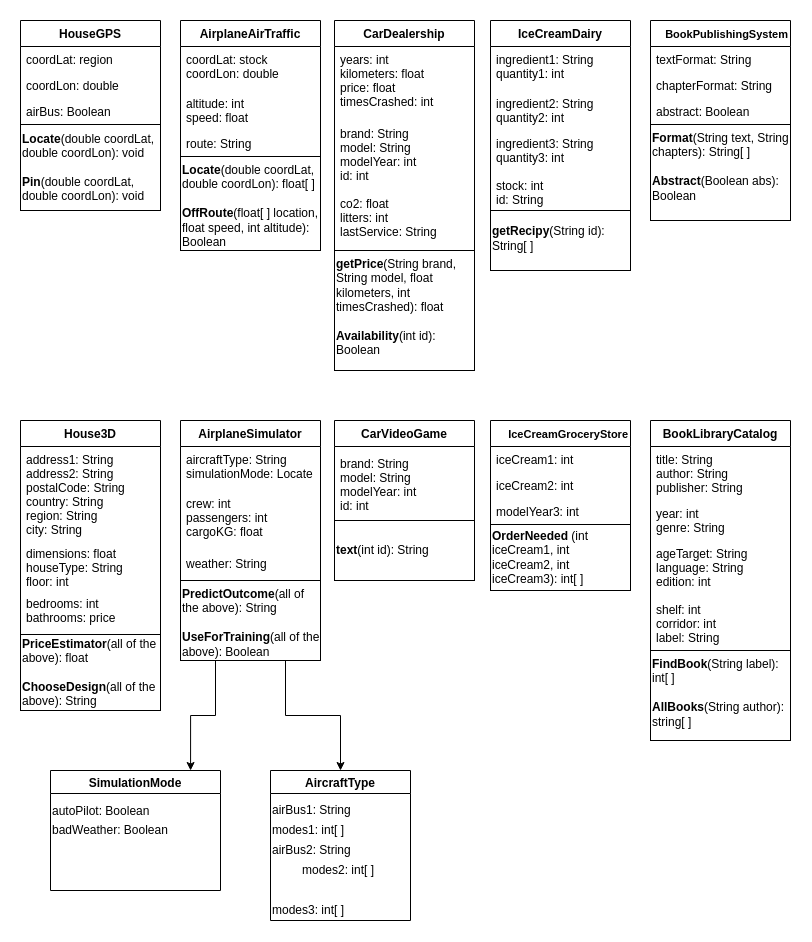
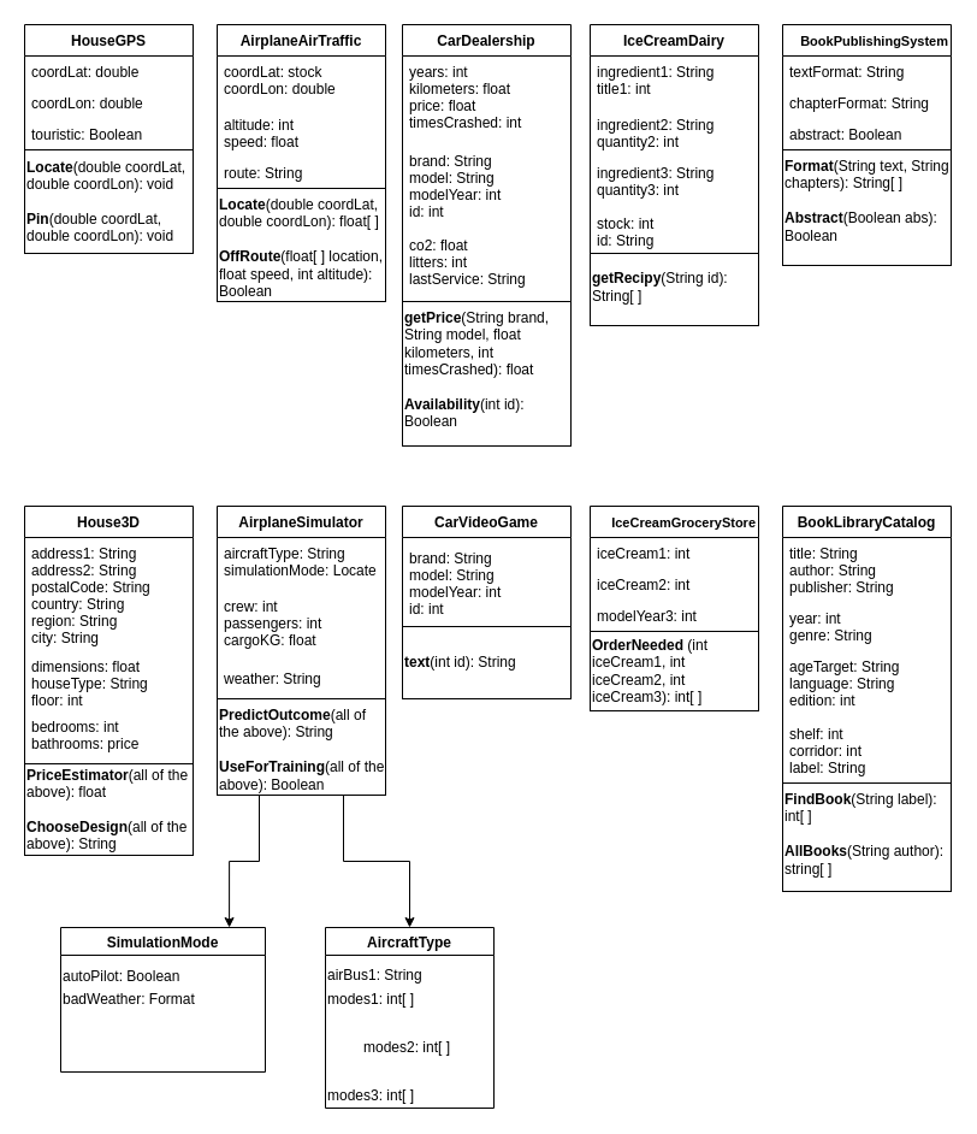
  <mxCell id="0" />
  <mxCell id="1" parent="0" />
  <mxCell id="2" value="HouseGPS" style="swimlane;fontStyle=1;childLayout=stackLayout;horizontal=1;startSize=26;fillColor=none;horizontalStack=0;resizeParent=1;resizeParentMax=0;resizeLast=0;collapsible=1;marginBottom=0;align=center;" vertex="1" parent="1"><mxGeometry x="20" y="20" width="140" height="104" as="geometry" /></mxCell>
- <mxCell id="3" value="coordLat: region" style="text;strokeColor=none;fillColor=none;align=left;verticalAlign=top;spacingLeft=4;spacingRight=4;overflow=hidden;rotatable=0;points=[[0,0.5],[1,0.5]];portConstraint=eastwest;" vertex="1" parent="2"><mxGeometry y="26" width="140" height="26" as="geometry" /></mxCell>
+ <mxCell id="3" value="coordLat: double" style="text;strokeColor=none;fillColor=none;align=left;verticalAlign=top;spacingLeft=4;spacingRight=4;overflow=hidden;rotatable=0;points=[[0,0.5],[1,0.5]];portConstraint=eastwest;" vertex="1" parent="2"><mxGeometry y="26" width="140" height="26" as="geometry" /></mxCell>
  <mxCell id="4" value="coordLon: double" style="text;strokeColor=none;fillColor=none;align=left;verticalAlign=top;spacingLeft=4;spacingRight=4;overflow=hidden;rotatable=0;points=[[0,0.5],[1,0.5]];portConstraint=eastwest;" vertex="1" parent="2"><mxGeometry y="52" width="140" height="26" as="geometry" /></mxCell>
- <mxCell id="5" value="airBus: Boolean" style="text;strokeColor=none;fillColor=none;align=left;verticalAlign=top;spacingLeft=4;spacingRight=4;overflow=hidden;rotatable=0;points=[[0,0.5],[1,0.5]];portConstraint=eastwest;" vertex="1" parent="2"><mxGeometry y="78" width="140" height="26" as="geometry" /></mxCell>
+ <mxCell id="5" value="touristic: Boolean" style="text;strokeColor=none;fillColor=none;align=left;verticalAlign=top;spacingLeft=4;spacingRight=4;overflow=hidden;rotatable=0;points=[[0,0.5],[1,0.5]];portConstraint=eastwest;" vertex="1" parent="2"><mxGeometry y="78" width="140" height="26" as="geometry" /></mxCell>
  <mxCell id="6" value="AirplaneAirTraffic" style="swimlane;fontStyle=1;childLayout=stackLayout;horizontal=1;startSize=26;fillColor=none;horizontalStack=0;resizeParent=1;resizeParentMax=0;resizeLast=0;collapsible=1;marginBottom=0;align=center;" vertex="1" parent="1"><mxGeometry x="180" y="20" width="140" height="136" as="geometry" /></mxCell>
  <mxCell id="7" value="coordLat: stock&#10;coordLon: double" style="text;strokeColor=none;fillColor=none;align=left;verticalAlign=top;spacingLeft=4;spacingRight=4;overflow=hidden;rotatable=0;points=[[0,0.5],[1,0.5]];portConstraint=eastwest;" vertex="1" parent="6"><mxGeometry y="26" width="140" height="44" as="geometry" /></mxCell>
  <mxCell id="8" value="altitude: int&#10;speed: float&#10;" style="text;strokeColor=none;fillColor=none;align=left;verticalAlign=top;spacingLeft=4;spacingRight=4;overflow=hidden;rotatable=0;points=[[0,0.5],[1,0.5]];portConstraint=eastwest;" vertex="1" parent="6"><mxGeometry y="70" width="140" height="40" as="geometry" /></mxCell>
  <mxCell id="9" value="route: String" style="text;strokeColor=none;fillColor=none;align=left;verticalAlign=top;spacingLeft=4;spacingRight=4;overflow=hidden;rotatable=0;points=[[0,0.5],[1,0.5]];portConstraint=eastwest;" vertex="1" parent="6"><mxGeometry y="110" width="140" height="26" as="geometry" /></mxCell>
  <mxCell id="10" value="CarDealership" style="swimlane;fontStyle=1;childLayout=stackLayout;horizontal=1;startSize=26;fillColor=none;horizontalStack=0;resizeParent=1;resizeParentMax=0;resizeLast=0;collapsible=1;marginBottom=0;align=center;" vertex="1" parent="1"><mxGeometry x="334" y="20" width="140" height="230" as="geometry" /></mxCell>
  <mxCell id="11" value="years: int&#10;kilometers: float&#10;price: float&#10;timesCrashed: int&#10;&#10;" style="text;strokeColor=none;fillColor=none;align=left;verticalAlign=top;spacingLeft=4;spacingRight=4;overflow=hidden;rotatable=0;points=[[0,0.5],[1,0.5]];portConstraint=eastwest;" vertex="1" parent="10"><mxGeometry y="26" width="140" height="74" as="geometry" /></mxCell>
  <mxCell id="12" value="brand: String&#10;model: String&#10;modelYear: int&#10;id: int&#10;" style="text;strokeColor=none;fillColor=none;align=left;verticalAlign=top;spacingLeft=4;spacingRight=4;overflow=hidden;rotatable=0;points=[[0,0.5],[1,0.5]];portConstraint=eastwest;" vertex="1" parent="10"><mxGeometry y="100" width="140" height="70" as="geometry" /></mxCell>
  <mxCell id="13" value="co2: float&#10;litters: int&#10;lastService: String&#10;" style="text;strokeColor=none;fillColor=none;align=left;verticalAlign=top;spacingLeft=4;spacingRight=4;overflow=hidden;rotatable=0;points=[[0,0.5],[1,0.5]];portConstraint=eastwest;" vertex="1" parent="10"><mxGeometry y="170" width="140" height="60" as="geometry" /></mxCell>
  <mxCell id="14" value="IceCreamDairy" style="swimlane;fontStyle=1;childLayout=stackLayout;horizontal=1;startSize=26;fillColor=none;horizontalStack=0;resizeParent=1;resizeParentMax=0;resizeLast=0;collapsible=1;marginBottom=0;align=center;fontSize=12;" vertex="1" parent="1"><mxGeometry x="490" y="20" width="140" height="190" as="geometry" /></mxCell>
- <mxCell id="15" value="ingredient1: String&#10;quantity1: int&#10;" style="text;strokeColor=none;fillColor=none;align=left;verticalAlign=top;spacingLeft=4;spacingRight=4;overflow=hidden;rotatable=0;points=[[0,0.5],[1,0.5]];portConstraint=eastwest;" vertex="1" parent="14"><mxGeometry y="26" width="140" height="44" as="geometry" /></mxCell>
+ <mxCell id="15" value="ingredient1: String&#10;title1: int&#10;" style="text;strokeColor=none;fillColor=none;align=left;verticalAlign=top;spacingLeft=4;spacingRight=4;overflow=hidden;rotatable=0;points=[[0,0.5],[1,0.5]];portConstraint=eastwest;" vertex="1" parent="14"><mxGeometry y="26" width="140" height="44" as="geometry" /></mxCell>
  <mxCell id="16" value="ingredient2: String&#10;quantity2: int" style="text;strokeColor=none;fillColor=none;align=left;verticalAlign=top;spacingLeft=4;spacingRight=4;overflow=hidden;rotatable=0;points=[[0,0.5],[1,0.5]];portConstraint=eastwest;" vertex="1" parent="14"><mxGeometry y="70" width="140" height="40" as="geometry" /></mxCell>
  <mxCell id="17" value="ingredient3: String&#10;quantity3: int&#10;&#10;stock: int&#10;id: String&#10;" style="text;strokeColor=none;fillColor=none;align=left;verticalAlign=top;spacingLeft=4;spacingRight=4;overflow=hidden;rotatable=0;points=[[0,0.5],[1,0.5]];portConstraint=eastwest;" vertex="1" parent="14"><mxGeometry y="110" width="140" height="80" as="geometry" /></mxCell>
  <mxCell id="18" value="BookPublishingSystem" style="swimlane;fontStyle=1;childLayout=stackLayout;horizontal=1;startSize=26;fillColor=none;horizontalStack=0;resizeParent=1;resizeParentMax=0;resizeLast=0;collapsible=1;marginBottom=0;align=right;fontSize=11;" vertex="1" parent="1"><mxGeometry x="650" y="20" width="140" height="104" as="geometry" /></mxCell>
  <mxCell id="19" value="textFormat: String" style="text;strokeColor=none;fillColor=none;align=left;verticalAlign=top;spacingLeft=4;spacingRight=4;overflow=hidden;rotatable=0;points=[[0,0.5],[1,0.5]];portConstraint=eastwest;" vertex="1" parent="18"><mxGeometry y="26" width="140" height="26" as="geometry" /></mxCell>
  <mxCell id="20" value="chapterFormat: String" style="text;strokeColor=none;fillColor=none;align=left;verticalAlign=top;spacingLeft=4;spacingRight=4;overflow=hidden;rotatable=0;points=[[0,0.5],[1,0.5]];portConstraint=eastwest;" vertex="1" parent="18"><mxGeometry y="52" width="140" height="26" as="geometry" /></mxCell>
  <mxCell id="21" value="abstract: Boolean" style="text;strokeColor=none;fillColor=none;align=left;verticalAlign=top;spacingLeft=4;spacingRight=4;overflow=hidden;rotatable=0;points=[[0,0.5],[1,0.5]];portConstraint=eastwest;" vertex="1" parent="18"><mxGeometry y="78" width="140" height="26" as="geometry" /></mxCell>
  <mxCell id="22" value="&lt;div align=&quot;left&quot;&gt;&lt;b&gt;Locate&lt;/b&gt;(double coordLat, double coordLon): void&lt;/div&gt;&lt;div align=&quot;left&quot;&gt;&lt;br&gt;&lt;/div&gt;&lt;div align=&quot;left&quot;&gt;&lt;b&gt;Pin&lt;/b&gt;(double coordLat, double coordLon): void&lt;br&gt;&lt;/div&gt;" style="rounded=0;whiteSpace=wrap;html=1;align=left;" vertex="1" parent="1"><mxGeometry x="20" y="124" width="140" height="86" as="geometry" /></mxCell>
  <mxCell id="23" value="" style="rounded=0;whiteSpace=wrap;html=1;align=left;" vertex="1" parent="1"><mxGeometry x="180" y="156" width="140" height="94" as="geometry" /></mxCell>
  <mxCell id="24" value="" style="rounded=0;whiteSpace=wrap;html=1;align=left;" vertex="1" parent="1"><mxGeometry x="334" y="250" width="140" height="120" as="geometry" /></mxCell>
  <mxCell id="25" value="" style="rounded=0;whiteSpace=wrap;html=1;align=left;" vertex="1" parent="1"><mxGeometry x="490" y="210" width="140" height="60" as="geometry" /></mxCell>
  <mxCell id="26" value="" style="rounded=0;whiteSpace=wrap;html=1;align=left;" vertex="1" parent="1"><mxGeometry x="650" y="124" width="140" height="96" as="geometry" /></mxCell>
  <mxCell id="27" value="&lt;div&gt;&lt;b&gt;PriceEstimator&lt;/b&gt;(all of the above): float&lt;/div&gt;&lt;div&gt;&lt;br&gt;&lt;/div&gt;&lt;b&gt;ChooseDesign&lt;/b&gt;(all of the above): String" style="rounded=0;whiteSpace=wrap;html=1;align=left;" vertex="1" parent="1"><mxGeometry x="20" y="634" width="140" height="76" as="geometry" /></mxCell>
  <mxCell id="28" value="" style="rounded=0;whiteSpace=wrap;html=1;align=left;" vertex="1" parent="1"><mxGeometry x="180" y="580" width="140" height="80" as="geometry" /></mxCell>
  <mxCell id="29" value="" style="rounded=0;whiteSpace=wrap;html=1;align=left;" vertex="1" parent="1"><mxGeometry x="334" y="520" width="140" height="60" as="geometry" /></mxCell>
  <mxCell id="30" value="" style="rounded=0;whiteSpace=wrap;html=1;align=left;" vertex="1" parent="1"><mxGeometry x="490" y="524" width="140" height="66" as="geometry" /></mxCell>
  <mxCell id="31" value="" style="rounded=0;whiteSpace=wrap;html=1;align=left;" vertex="1" parent="1"><mxGeometry x="650" y="650" width="140" height="90" as="geometry" /></mxCell>
  <mxCell id="32" value="&lt;div&gt;&lt;b style=&quot;font-size: 12px&quot;&gt;Locate&lt;/b&gt;(double coordLat, double coordLon): float[ ]&lt;/div&gt;&lt;div&gt;&lt;br&gt;&lt;/div&gt;&lt;div&gt;&lt;b&gt;OffRoute&lt;/b&gt;(float[ ] location, float speed, int altitude): Boolean&lt;br&gt;&lt;/div&gt;" style="text;html=1;strokeColor=none;fillColor=none;align=left;verticalAlign=top;whiteSpace=wrap;rounded=0;fontSize=12;" vertex="1" parent="1"><mxGeometry x="180" y="156" width="140" height="94" as="geometry" /></mxCell>
  <mxCell id="33" style="edgeStyle=orthogonalEdgeStyle;rounded=0;orthogonalLoop=1;jettySize=auto;html=1;exitX=0.25;exitY=1;exitDx=0;exitDy=0;entryX=0.824;entryY=0;entryDx=0;entryDy=0;entryPerimeter=0;fontSize=12;" edge="1" parent="1" source="35" target="42"><mxGeometry relative="1" as="geometry" /></mxCell>
  <mxCell id="34" style="edgeStyle=orthogonalEdgeStyle;rounded=0;orthogonalLoop=1;jettySize=auto;html=1;exitX=0.75;exitY=1;exitDx=0;exitDy=0;entryX=0.5;entryY=0;entryDx=0;entryDy=0;fontSize=12;" edge="1" parent="1" source="35" target="63"><mxGeometry relative="1" as="geometry" /></mxCell>
  <mxCell id="35" value="&lt;div style=&quot;font-size: 12px&quot;&gt;&lt;b&gt;PredictOutcome&lt;/b&gt;(all of the above): String&lt;/div&gt;&lt;div style=&quot;font-size: 12px&quot;&gt;&lt;br style=&quot;font-size: 12px&quot;&gt;&lt;/div&gt;&lt;div style=&quot;font-size: 12px&quot;&gt;&lt;b&gt;UseForTraining&lt;/b&gt;(all of the above): Boolean&lt;br style=&quot;font-size: 12px&quot;&gt;&lt;/div&gt;" style="text;html=1;strokeColor=none;fillColor=none;align=left;verticalAlign=top;whiteSpace=wrap;rounded=0;fontSize=12;" vertex="1" parent="1"><mxGeometry x="180" y="580" width="140" height="80" as="geometry" /></mxCell>
  <mxCell id="36" value="&lt;div&gt;&lt;b&gt;getPrice&lt;/b&gt;(String brand, String model, float kilometers, int timesCrashed): float&lt;br&gt;&lt;/div&gt;&lt;div&gt;&lt;br&gt;&lt;/div&gt;&lt;div&gt;&lt;b&gt;Availability&lt;/b&gt;(int id): Boolean&lt;br&gt;&lt;/div&gt;" style="text;html=1;strokeColor=none;fillColor=none;align=left;verticalAlign=top;whiteSpace=wrap;rounded=0;fontSize=12;" vertex="1" parent="1"><mxGeometry x="334" y="250" width="140" height="110" as="geometry" /></mxCell>
  <mxCell id="37" value="&lt;b&gt;text&lt;/b&gt;(int id): String" style="text;html=1;strokeColor=none;fillColor=none;align=left;verticalAlign=middle;whiteSpace=wrap;rounded=0;fontSize=12;" vertex="1" parent="1"><mxGeometry x="334" y="522" width="140" height="56" as="geometry" /></mxCell>
  <mxCell id="38" value="&lt;div&gt;&lt;b&gt;Format&lt;/b&gt;(String text, String chapters): String[ ]&lt;/div&gt;&lt;div&gt;&lt;br&gt;&lt;/div&gt;&lt;div&gt;&lt;b&gt;Abstract&lt;/b&gt;(Boolean abs): Boolean &lt;br&gt;&lt;/div&gt;" style="text;html=1;strokeColor=none;fillColor=none;align=left;verticalAlign=top;whiteSpace=wrap;rounded=0;fontSize=12;" vertex="1" parent="1"><mxGeometry x="650" y="124" width="140" height="96" as="geometry" /></mxCell>
  <mxCell id="39" value="&lt;b&gt;getRecipy&lt;/b&gt;(String id): String[ ]" style="text;html=1;strokeColor=none;fillColor=none;align=left;verticalAlign=middle;whiteSpace=wrap;rounded=0;fontSize=12;" vertex="1" parent="1"><mxGeometry x="490" y="210" width="140" height="56" as="geometry" /></mxCell>
  <mxCell id="40" value="&lt;div style=&quot;font-size: 12px&quot; align=&quot;left&quot;&gt;&lt;b&gt;OrderNeeded&lt;/b&gt; (int iceCream1, int iceCream2, int iceCream3): int[ ]&lt;br&gt;&lt;/div&gt;" style="text;html=1;strokeColor=none;fillColor=none;align=left;verticalAlign=middle;whiteSpace=wrap;rounded=0;fontSize=12;" vertex="1" parent="1"><mxGeometry x="490" y="524" width="140" height="66" as="geometry" /></mxCell>
  <mxCell id="41" value="&lt;div&gt;&lt;b&gt;FindBook&lt;/b&gt;(String label): int[ ]&lt;/div&gt;&lt;div&gt;&lt;br&gt;&lt;/div&gt;&lt;div&gt;&lt;b&gt;AllBooks&lt;/b&gt;(String author):&lt;/div&gt;&lt;div&gt;string[ ]&lt;br&gt;&lt;/div&gt;" style="text;html=1;strokeColor=none;fillColor=none;align=left;verticalAlign=top;whiteSpace=wrap;rounded=0;fontSize=12;" vertex="1" parent="1"><mxGeometry x="650" y="650" width="140" height="90" as="geometry" /></mxCell>
  <mxCell id="42" value="SimulationMode" style="swimlane;fontSize=12;align=center;startSize=23;" vertex="1" parent="1"><mxGeometry x="50" y="770" width="170" height="120" as="geometry" /></mxCell>
  <mxCell id="43" value="&lt;div align=&quot;left&quot;&gt;autoPilot: Boolean&lt;/div&gt;" style="text;html=1;align=left;verticalAlign=bottom;resizable=0;points=[];autosize=1;fontSize=12;" vertex="1" parent="42"><mxGeometry y="30" width="120" height="20" as="geometry" /></mxCell>
- <mxCell id="44" value="badWeather: Boolean" style="text;html=1;align=left;verticalAlign=middle;resizable=0;points=[];autosize=1;fontSize=12;" vertex="1" parent="42"><mxGeometry y="50" width="130" height="20" as="geometry" /></mxCell>
+ <mxCell id="44" value="badWeather: Format" style="text;html=1;align=left;verticalAlign=middle;resizable=0;points=[];autosize=1;fontSize=12;" vertex="1" parent="42"><mxGeometry y="50" width="130" height="20" as="geometry" /></mxCell>
  <mxCell id="45" value="House3D" style="swimlane;fontStyle=1;childLayout=stackLayout;horizontal=1;startSize=26;fillColor=none;horizontalStack=0;resizeParent=1;resizeParentMax=0;resizeLast=0;collapsible=1;marginBottom=0;align=center;" vertex="1" parent="1"><mxGeometry x="20" y="420" width="140" height="214" as="geometry" /></mxCell>
  <mxCell id="46" value="address1: String&#10;address2: String&#10;postalCode: String&#10;country: String&#10;region: String&#10;city: String&#10;" style="text;strokeColor=none;fillColor=none;align=left;verticalAlign=top;spacingLeft=4;spacingRight=4;overflow=hidden;rotatable=0;points=[[0,0.5],[1,0.5]];portConstraint=eastwest;" vertex="1" parent="45"><mxGeometry y="26" width="140" height="94" as="geometry" /></mxCell>
  <mxCell id="47" value="dimensions: float&#10;houseType: String&#10;floor: int&#10;" style="text;strokeColor=none;fillColor=none;align=left;verticalAlign=top;spacingLeft=4;spacingRight=4;overflow=hidden;rotatable=0;points=[[0,0.5],[1,0.5]];portConstraint=eastwest;" vertex="1" parent="45"><mxGeometry y="120" width="140" height="50" as="geometry" /></mxCell>
  <mxCell id="48" value="bedrooms: int&#10;bathrooms: price&#10;" style="text;strokeColor=none;fillColor=none;align=left;verticalAlign=top;spacingLeft=4;spacingRight=4;overflow=hidden;rotatable=0;points=[[0,0.5],[1,0.5]];portConstraint=eastwest;" vertex="1" parent="45"><mxGeometry y="170" width="140" height="44" as="geometry" /></mxCell>
  <mxCell id="49" value="AirplaneSimulator" style="swimlane;fontStyle=1;childLayout=stackLayout;horizontal=1;startSize=26;fillColor=none;horizontalStack=0;resizeParent=1;resizeParentMax=0;resizeLast=0;collapsible=1;marginBottom=0;align=center;" vertex="1" parent="1"><mxGeometry x="180" y="420" width="140" height="160" as="geometry" /></mxCell>
  <mxCell id="50" value="aircraftType: String&#10;simulationMode: Locate" style="text;strokeColor=none;fillColor=none;align=left;verticalAlign=top;spacingLeft=4;spacingRight=4;overflow=hidden;rotatable=0;points=[[0,0.5],[1,0.5]];portConstraint=eastwest;" vertex="1" parent="49"><mxGeometry y="26" width="140" height="44" as="geometry" /></mxCell>
  <mxCell id="51" value="crew: int&#10;passengers: int&#10;cargoKG: float&#10;" style="text;strokeColor=none;fillColor=none;align=left;verticalAlign=top;spacingLeft=4;spacingRight=4;overflow=hidden;rotatable=0;points=[[0,0.5],[1,0.5]];portConstraint=eastwest;" vertex="1" parent="49"><mxGeometry y="70" width="140" height="60" as="geometry" /></mxCell>
  <mxCell id="52" value="weather: String" style="text;strokeColor=none;fillColor=none;align=left;verticalAlign=top;spacingLeft=4;spacingRight=4;overflow=hidden;rotatable=0;points=[[0,0.5],[1,0.5]];portConstraint=eastwest;" vertex="1" parent="49"><mxGeometry y="130" width="140" height="30" as="geometry" /></mxCell>
  <mxCell id="53" value="CarVideoGame" style="swimlane;fontStyle=1;childLayout=stackLayout;horizontal=1;startSize=26;fillColor=none;horizontalStack=0;resizeParent=1;resizeParentMax=0;resizeLast=0;collapsible=1;marginBottom=0;align=center;" vertex="1" parent="1"><mxGeometry x="334" y="420" width="140" height="100" as="geometry" /></mxCell>
  <mxCell id="54" value="IceCreamGroceryStore" style="swimlane;fontStyle=1;childLayout=stackLayout;horizontal=1;startSize=26;fillColor=none;horizontalStack=0;resizeParent=1;resizeParentMax=0;resizeLast=0;collapsible=1;marginBottom=0;align=right;fontSize=11;" vertex="1" parent="1"><mxGeometry x="490" y="420" width="140" height="104" as="geometry" /></mxCell>
  <mxCell id="55" value="iceCream1: int" style="text;strokeColor=none;fillColor=none;align=left;verticalAlign=top;spacingLeft=4;spacingRight=4;overflow=hidden;rotatable=0;points=[[0,0.5],[1,0.5]];portConstraint=eastwest;" vertex="1" parent="54"><mxGeometry y="26" width="140" height="26" as="geometry" /></mxCell>
  <mxCell id="56" value="iceCream2: int" style="text;strokeColor=none;fillColor=none;align=left;verticalAlign=top;spacingLeft=4;spacingRight=4;overflow=hidden;rotatable=0;points=[[0,0.5],[1,0.5]];portConstraint=eastwest;" vertex="1" parent="54"><mxGeometry y="52" width="140" height="26" as="geometry" /></mxCell>
  <mxCell id="57" value="modelYear3: int" style="text;strokeColor=none;fillColor=none;align=left;verticalAlign=top;spacingLeft=4;spacingRight=4;overflow=hidden;rotatable=0;points=[[0,0.5],[1,0.5]];portConstraint=eastwest;" vertex="1" parent="54"><mxGeometry y="78" width="140" height="26" as="geometry" /></mxCell>
  <mxCell id="58" value="BookLibraryCatalog" style="swimlane;fontStyle=1;childLayout=stackLayout;horizontal=1;startSize=26;fillColor=none;horizontalStack=0;resizeParent=1;resizeParentMax=0;resizeLast=0;collapsible=1;marginBottom=0;align=center;" vertex="1" parent="1"><mxGeometry x="650" y="420" width="140" height="230" as="geometry" /></mxCell>
  <mxCell id="59" value="title: String&#10;author: String&#10;publisher: String&#10;" style="text;strokeColor=none;fillColor=none;align=left;verticalAlign=top;spacingLeft=4;spacingRight=4;overflow=hidden;rotatable=0;points=[[0,0.5],[1,0.5]];portConstraint=eastwest;" vertex="1" parent="58"><mxGeometry y="26" width="140" height="54" as="geometry" /></mxCell>
  <mxCell id="60" value="year: int&#10;genre: String&#10;" style="text;strokeColor=none;fillColor=none;align=left;verticalAlign=top;spacingLeft=4;spacingRight=4;overflow=hidden;rotatable=0;points=[[0,0.5],[1,0.5]];portConstraint=eastwest;" vertex="1" parent="58"><mxGeometry y="80" width="140" height="40" as="geometry" /></mxCell>
  <mxCell id="61" value="ageTarget: String&#10;language: String&#10;edition: int&#10;&#10;shelf: int&#10;corridor: int&#10;label: String&#10;" style="text;strokeColor=none;fillColor=none;align=left;verticalAlign=top;spacingLeft=4;spacingRight=4;overflow=hidden;rotatable=0;points=[[0,0.5],[1,0.5]];portConstraint=eastwest;" vertex="1" parent="58"><mxGeometry y="120" width="140" height="110" as="geometry" /></mxCell>
  <mxCell id="62" value="brand: String&#10;model: String&#10;modelYear: int&#10;id: int&#10;" style="text;strokeColor=none;fillColor=none;align=left;verticalAlign=top;spacingLeft=4;spacingRight=4;overflow=hidden;rotatable=0;points=[[0,0.5],[1,0.5]];portConstraint=eastwest;" vertex="1" parent="1"><mxGeometry x="334" y="450" width="140" height="70" as="geometry" /></mxCell>
  <mxCell id="63" value="AircraftType" style="swimlane;fontSize=12;align=center;" vertex="1" parent="1"><mxGeometry x="270" y="770" width="140" height="150" as="geometry" /></mxCell>
  <mxCell id="64" value="airBus1: String" style="text;html=1;strokeColor=none;fillColor=none;align=left;verticalAlign=middle;whiteSpace=wrap;rounded=0;fontSize=12;" vertex="1" parent="63"><mxGeometry y="30" width="140" height="20" as="geometry" /></mxCell>
  <mxCell id="65" value="modes1: int[ ]" style="text;html=1;strokeColor=none;fillColor=none;align=left;verticalAlign=middle;whiteSpace=wrap;rounded=0;fontSize=12;" vertex="1" parent="63"><mxGeometry y="50" width="140" height="20" as="geometry" /></mxCell>
  <mxCell id="66" value="modes3: int[ ]" style="text;html=1;strokeColor=none;fillColor=none;align=left;verticalAlign=middle;whiteSpace=wrap;rounded=0;fontSize=12;" vertex="1" parent="63"><mxGeometry y="130" width="140" height="20" as="geometry" /></mxCell>
- <mxCell id="67" value="airBus2: String" style="text;html=1;strokeColor=none;fillColor=none;align=left;verticalAlign=middle;whiteSpace=wrap;rounded=0;fontSize=12;" vertex="1" parent="63"><mxGeometry y="70" width="140" height="20" as="geometry" /></mxCell>
  <mxCell id="68" value="modes2: int[ ]" style="text;html=1;strokeColor=none;fillColor=none;align=left;verticalAlign=middle;whiteSpace=wrap;rounded=0;fontSize=12;" vertex="1" parent="1"><mxGeometry x="300" y="860" width="140" height="20" as="geometry" /></mxCell>
